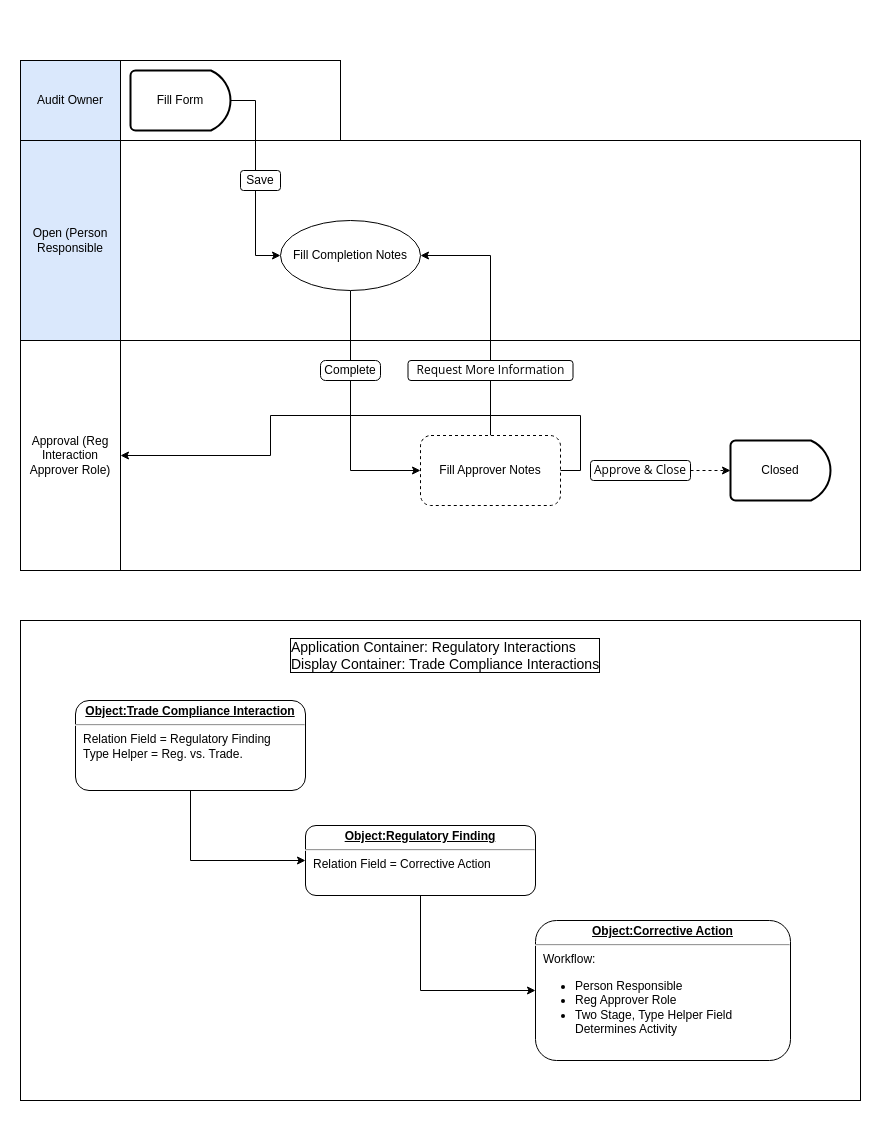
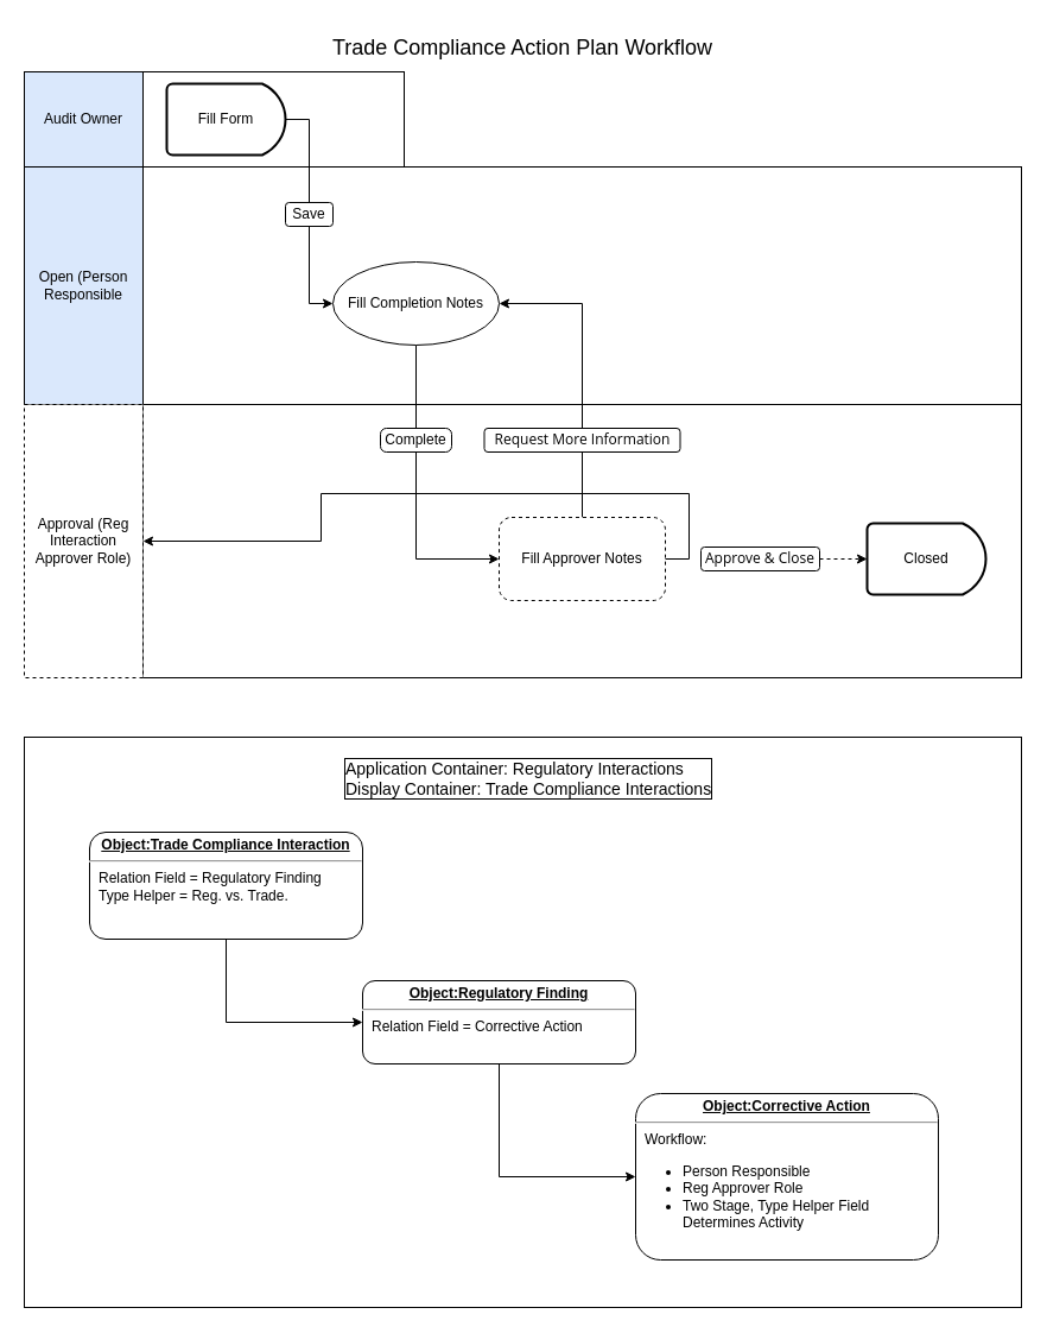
  <mxCell id="0" />
  <mxCell id="1" parent="0" />
  <mxCell id="2" value="" style="rounded=0;whiteSpace=wrap;html=1;strokeColor=#000000;fillColor=#FFFFFF;" vertex="1" parent="1"><mxGeometry y="620" width="840" height="480" as="geometry" x="20" /></mxCell>
  <mxCell id="3" value="" style="rounded=0;whiteSpace=wrap;html=1;" vertex="1" parent="1"><mxGeometry x="120" y="140" width="740" height="200" as="geometry" /></mxCell>
  <mxCell id="4" value="" style="rounded=0;whiteSpace=wrap;html=1;" vertex="1" parent="1"><mxGeometry x="120" y="340" width="740" height="230" as="geometry" /></mxCell>
  <mxCell id="5" value="Open (Person Responsible" style="rounded=0;whiteSpace=wrap;html=1;fillColor=#dae8fc;" vertex="1" parent="1"><mxGeometry y="140" width="100" height="200" as="geometry" x="20" /></mxCell>
- <mxCell id="6" value="Approval (Reg Interaction Approver Role)" style="rounded=0;whiteSpace=wrap;html=1;" vertex="1" parent="1"><mxGeometry y="340" width="100" height="230" as="geometry" x="20" /></mxCell>
+ <mxCell id="6" value="Approval (Reg Interaction Approver Role)" style="rounded=0;whiteSpace=wrap;html=1;dashed=1;" vertex="1" parent="1"><mxGeometry y="340" width="100" height="230" as="geometry" x="20" /></mxCell>
  <mxCell id="7" value="" style="edgeStyle=orthogonalEdgeStyle;rounded=0;orthogonalLoop=1;jettySize=auto;html=1;entryX=0;entryY=0.5;entryDx=0;entryDy=0;" edge="1" parent="1" source="8" target="11"><mxGeometry relative="1" as="geometry" /></mxCell>
  <mxCell id="8" value="Fill Completion Notes" style="ellipse;whiteSpace=wrap;html=1;" vertex="1" parent="1"><mxGeometry x="280" y="220" width="140" height="70" as="geometry" /></mxCell>
  <mxCell id="9" style="edgeStyle=orthogonalEdgeStyle;rounded=0;orthogonalLoop=1;jettySize=auto;html=1;exitX=1;exitY=0.5;exitDx=0;exitDy=0;entryX=0;entryY=0.5;entryDx=0;entryDy=0;entryPerimeter=0;dashed=1;" edge="1" parent="1" source="20" target="16"><mxGeometry relative="1" as="geometry" /></mxCell>
  <mxCell id="10" value="" style="edgeStyle=orthogonalEdgeStyle;rounded=0;orthogonalLoop=1;jettySize=auto;html=1;entryX=1;entryY=0.5;entryDx=0;entryDy=0;" edge="1" parent="1" source="11" target="8"><mxGeometry relative="1" as="geometry"><mxPoint x="445" y="355" as="targetPoint" /></mxGeometry></mxCell>
  <mxCell id="11" value="Fill Approver Notes" style="rounded=1;whiteSpace=wrap;html=1;dashed=1;" vertex="1" parent="1"><mxGeometry x="420" y="435" width="140" height="70" as="geometry" /></mxCell>
  <mxCell id="12" value="Audit Owner" style="rounded=0;whiteSpace=wrap;html=1;fillColor=#dae8fc;" vertex="1" parent="1"><mxGeometry y="60" width="100" height="80" as="geometry" x="20" /></mxCell>
  <mxCell id="13" value="" style="rounded=0;whiteSpace=wrap;html=1;" vertex="1" parent="1"><mxGeometry x="120" y="60" width="220" height="80" as="geometry" /></mxCell>
  <mxCell id="14" style="edgeStyle=orthogonalEdgeStyle;rounded=0;orthogonalLoop=1;jettySize=auto;html=1;exitX=1;exitY=0.5;exitDx=0;exitDy=0;exitPerimeter=0;entryX=0;entryY=0.5;entryDx=0;entryDy=0;" edge="1" parent="1" source="15" target="8"><mxGeometry relative="1" as="geometry" /></mxCell>
- <mxCell id="15" value="Fill Form" style="strokeWidth=2;html=1;shape=mxgraph.flowchart.delay;whiteSpace=wrap;" vertex="1" parent="1"><mxGeometry x="130" y="70" width="100" height="60" as="geometry" /></mxCell>
+ <mxCell id="15" value="Fill Form" style="strokeWidth=2;html=1;shape=mxgraph.flowchart.delay;whiteSpace=wrap;" vertex="1" parent="1"><mxGeometry x="140" y="70" width="100" height="60" as="geometry" /></mxCell>
  <mxCell id="16" value="Closed" style="strokeWidth=2;html=1;shape=mxgraph.flowchart.delay;whiteSpace=wrap;rotation=0;" vertex="1" parent="1"><mxGeometry x="730" y="440" width="100" height="60" as="geometry" /></mxCell>
  <mxCell id="17" value="Save" style="text;html=1;strokeColor=#000000;fillColor=#FFFFFF;align=center;verticalAlign=middle;whiteSpace=wrap;rounded=1;" vertex="1" parent="1"><mxGeometry x="240" y="170" width="40" height="20" as="geometry" /></mxCell>
  <mxCell id="18" value="Complete" style="text;html=1;strokeColor=#000000;fillColor=#FFFFFF;align=center;verticalAlign=middle;whiteSpace=wrap;rounded=1;arcSize=25;" vertex="1" parent="1"><mxGeometry x="320" y="360" width="60" height="20" as="geometry" /></mxCell>
  <mxCell id="19" value="&lt;span style=&quot;font-family: &amp;#34;open sans&amp;#34; , sans-serif ; text-align: left ; background-color: rgb(255 , 255 , 255)&quot;&gt;&lt;font style=&quot;font-size: 12px&quot;&gt;Request More Information&lt;/font&gt;&lt;/span&gt;" style="text;html=1;strokeColor=#000000;fillColor=#FFFFFF;align=center;verticalAlign=middle;whiteSpace=wrap;rounded=1;" vertex="1" parent="1"><mxGeometry x="407.5" y="360" width="165" height="20" as="geometry" /></mxCell>
  <mxCell id="20" value="&lt;span style=&quot;font-family: &amp;#34;open sans&amp;#34; , sans-serif ; text-align: left ; background-color: rgb(255 , 255 , 255)&quot;&gt;&lt;font style=&quot;font-size: 12px&quot;&gt;Approve &amp;amp; Close&lt;/font&gt;&lt;/span&gt;" style="text;html=1;strokeColor=#000000;fillColor=#FFFFFF;align=center;verticalAlign=middle;whiteSpace=wrap;rounded=1;" vertex="1" parent="1"><mxGeometry x="590" y="460" width="100" height="20" as="geometry" /></mxCell>
  <mxCell id="21" style="edgeStyle=orthogonalEdgeStyle;rounded=0;orthogonalLoop=1;jettySize=auto;html=1;exitX=1;exitY=0.5;exitDx=0;exitDy=0;" edge="1" parent="1" source="11" target="6"><mxGeometry relative="1" as="geometry"><mxPoint x="550" y="470" as="sourcePoint" /><mxPoint x="730" y="470" as="targetPoint" /></mxGeometry></mxCell>
+ <mxCell id="22" value="&lt;font style=&quot;font-size: 18px&quot;&gt;Trade Compliance Action Plan Workflow&lt;/font&gt;" style="text;html=1;strokeColor=none;fillColor=none;align=center;verticalAlign=middle;whiteSpace=wrap;rounded=0;" vertex="1" parent="1"><mxGeometry x="60" width="760" height="40" as="geometry" y="20" /></mxCell>
  <mxCell id="23" value="" style="edgeStyle=orthogonalEdgeStyle;rounded=0;orthogonalLoop=1;jettySize=auto;html=1;fontSize=14;exitX=0.5;exitY=1;exitDx=0;exitDy=0;entryX=0;entryY=0.5;entryDx=0;entryDy=0;" edge="1" parent="1" source="24" target="26"><mxGeometry relative="1" as="geometry" /></mxCell>
  <mxCell id="24" value="&lt;p style=&quot;margin: 0px ; margin-top: 4px ; text-align: center ; text-decoration: underline&quot;&gt;&lt;b&gt;Object:Trade Compliance Interaction&lt;/b&gt;&lt;/p&gt;&lt;hr&gt;&lt;p style=&quot;margin: 0px ; margin-left: 8px&quot;&gt;Relation Field = Regulatory Finding&lt;br&gt;Type Helper = Reg. vs. Trade.&lt;/p&gt;" style="verticalAlign=top;align=left;overflow=fill;fontSize=12;fontFamily=Helvetica;html=1;rounded=1;strokeColor=#000000;fillColor=#FFFFFF;" vertex="1" parent="1"><mxGeometry x="75" y="700" width="230" height="90" as="geometry" /></mxCell>
  <mxCell id="25" value="" style="edgeStyle=orthogonalEdgeStyle;rounded=0;orthogonalLoop=1;jettySize=auto;html=1;fontSize=14;entryX=0;entryY=0.5;entryDx=0;entryDy=0;" edge="1" parent="1" source="26" target="27"><mxGeometry relative="1" as="geometry" /></mxCell>
  <mxCell id="26" value="&lt;p style=&quot;margin: 0px ; margin-top: 4px ; text-align: center ; text-decoration: underline&quot;&gt;&lt;b&gt;Object:Regulatory Finding&lt;/b&gt;&lt;/p&gt;&lt;hr&gt;&lt;p style=&quot;margin: 0px ; margin-left: 8px&quot;&gt;Relation Field = Corrective Action&lt;br&gt;&lt;/p&gt;" style="verticalAlign=top;align=left;overflow=fill;fontSize=12;fontFamily=Helvetica;html=1;rounded=1;strokeColor=#000000;fillColor=#FFFFFF;" vertex="1" parent="1"><mxGeometry x="305" y="825" width="230" height="70" as="geometry" /></mxCell>
  <mxCell id="27" value="&lt;p style=&quot;margin: 0px ; margin-top: 4px ; text-align: center ; text-decoration: underline&quot;&gt;&lt;b&gt;Object:Corrective Action&lt;/b&gt;&lt;/p&gt;&lt;hr&gt;&lt;p style=&quot;margin: 0px ; margin-left: 8px&quot;&gt;Workflow:&lt;br&gt;&lt;/p&gt;&lt;p style=&quot;margin: 0px ; margin-left: 8px&quot;&gt;&lt;/p&gt;&lt;ul&gt;&lt;li&gt;Person Responsible&lt;/li&gt;&lt;li&gt;Reg Approver Role&lt;/li&gt;&lt;li&gt;Two Stage, Type Helper Field Determines Activity&lt;/li&gt;&lt;/ul&gt;&lt;p&gt;&lt;/p&gt;" style="verticalAlign=top;align=left;overflow=fill;fontSize=12;fontFamily=Helvetica;html=1;rounded=1;strokeColor=#000000;fillColor=#FFFFFF;whiteSpace=wrap;" vertex="1" parent="1"><mxGeometry x="535" y="920" width="255" height="140" as="geometry" /></mxCell>
  <mxCell id="28" value="Application Container: Regulatory Interactions&lt;br&gt;Display Container: Trade Compliance Interactions" style="text;strokeColor=none;fillColor=none;align=left;verticalAlign=middle;whiteSpace=wrap;rounded=0;labelPosition=center;verticalLabelPosition=middle;fontSize=14;labelBorderColor=#000000;html=1;" vertex="1" parent="1"><mxGeometry x="288" y="620" width="315" height="70" as="geometry" /></mxCell>
